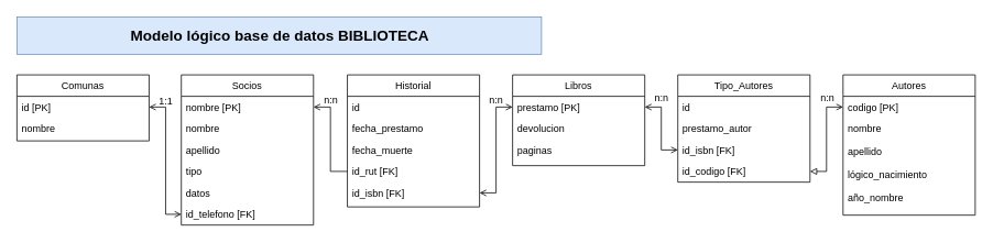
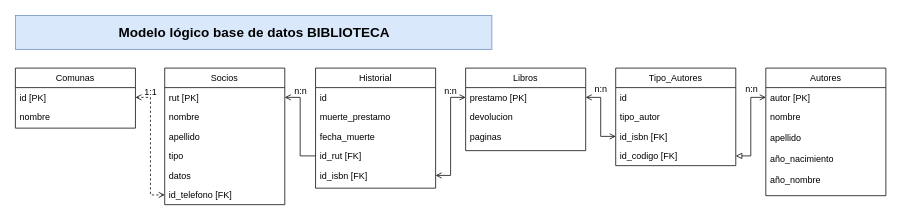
  <mxCell id="0" />
  <mxCell id="1" parent="0" />
  <mxCell id="2" value="Socios" style="swimlane;fontStyle=0;align=center;verticalAlign=top;childLayout=stackLayout;horizontal=1;startSize=26;horizontalStack=0;resizeParent=1;resizeLast=0;collapsible=1;marginBottom=0;rounded=0;shadow=0;strokeWidth=1;" parent="1" vertex="1"><mxGeometry x="219" y="90" width="160" height="182" as="geometry"><mxRectangle x="230" y="140" width="160" height="26" as="alternateBounds" /></mxGeometry></mxCell>
- <mxCell id="3" value="nombre [PK]" style="text;align=left;verticalAlign=top;spacingLeft=4;spacingRight=4;overflow=hidden;rotatable=0;points=[[0,0.5],[1,0.5]];portConstraint=eastwest;" parent="2" vertex="1"><mxGeometry y="26" width="160" height="26" as="geometry" /></mxCell>
+ <mxCell id="3" value="rut [PK]" style="text;align=left;verticalAlign=top;spacingLeft=4;spacingRight=4;overflow=hidden;rotatable=0;points=[[0,0.5],[1,0.5]];portConstraint=eastwest;" parent="2" vertex="1"><mxGeometry y="26" width="160" height="26" as="geometry" /></mxCell>
  <mxCell id="4" value="nombre" style="text;align=left;verticalAlign=top;spacingLeft=4;spacingRight=4;overflow=hidden;rotatable=0;points=[[0,0.5],[1,0.5]];portConstraint=eastwest;rounded=0;shadow=0;html=0;" parent="2" vertex="1"><mxGeometry y="52" width="160" height="26" as="geometry" /></mxCell>
  <mxCell id="5" value="apellido" style="text;align=left;verticalAlign=top;spacingLeft=4;spacingRight=4;overflow=hidden;rotatable=0;points=[[0,0.5],[1,0.5]];portConstraint=eastwest;rounded=0;shadow=0;html=0;" parent="2" vertex="1"><mxGeometry y="78" width="160" height="26" as="geometry" /></mxCell>
  <mxCell id="6" value="tipo" style="text;align=left;verticalAlign=top;spacingLeft=4;spacingRight=4;overflow=hidden;rotatable=0;points=[[0,0.5],[1,0.5]];portConstraint=eastwest;rounded=0;shadow=0;html=0;" parent="2" vertex="1"><mxGeometry y="104" width="160" height="26" as="geometry" /></mxCell>
  <mxCell id="7" value="datos" style="text;align=left;verticalAlign=top;spacingLeft=4;spacingRight=4;overflow=hidden;rotatable=0;points=[[0,0.5],[1,0.5]];portConstraint=eastwest;rounded=0;shadow=0;html=0;" parent="2" vertex="1"><mxGeometry y="130" width="160" height="26" as="geometry" /></mxCell>
  <mxCell id="8" value="id_telefono [FK]" style="text;align=left;verticalAlign=top;spacingLeft=4;spacingRight=4;overflow=hidden;rotatable=0;points=[[0,0.5],[1,0.5]];portConstraint=eastwest;rounded=0;shadow=0;html=0;" parent="2" vertex="1"><mxGeometry y="156" width="160" height="26" as="geometry" /></mxCell>
  <mxCell id="9" value="Comunas" style="swimlane;fontStyle=0;align=center;verticalAlign=top;childLayout=stackLayout;horizontal=1;startSize=26;horizontalStack=0;resizeParent=1;resizeLast=0;collapsible=1;marginBottom=0;rounded=0;shadow=0;strokeWidth=1;" parent="1" vertex="1"><mxGeometry x="20" y="90" width="160" height="80" as="geometry"><mxRectangle x="550" y="140" width="160" height="26" as="alternateBounds" /></mxGeometry></mxCell>
  <mxCell id="10" value="id [PK]" style="text;align=left;verticalAlign=top;spacingLeft=4;spacingRight=4;overflow=hidden;rotatable=0;points=[[0,0.5],[1,0.5]];portConstraint=eastwest;" parent="9" vertex="1"><mxGeometry y="26" width="160" height="26" as="geometry" /></mxCell>
  <mxCell id="11" value="nombre" style="text;align=left;verticalAlign=top;spacingLeft=4;spacingRight=4;overflow=hidden;rotatable=0;points=[[0,0.5],[1,0.5]];portConstraint=eastwest;rounded=0;shadow=0;html=0;" parent="9" vertex="1"><mxGeometry y="52" width="160" height="28" as="geometry" /></mxCell>
- <mxCell id="12" value="" style="endArrow=open;shadow=0;strokeWidth=1;rounded=0;endFill=1;edgeStyle=elbowEdgeStyle;startArrow=open;startFill=0;entryX=1;entryY=0.5;entryDx=0;entryDy=0;" parent="1" source="8" target="10" edge="1"><mxGeometry x="0.5" y="41" relative="1" as="geometry"><mxPoint x="360" y="162" as="sourcePoint" /><mxPoint x="190" y="140" as="targetPoint" /><mxPoint x="-40" y="32" as="offset" /><Array as="points"><mxPoint x="200" y="200" /></Array></mxGeometry></mxCell>
+ <mxCell id="12" value="" style="endArrow=open;shadow=0;strokeWidth=1;rounded=0;endFill=1;edgeStyle=elbowEdgeStyle;startArrow=open;startFill=0;entryX=1;entryY=0.5;entryDx=0;entryDy=0;dashed=1;" parent="1" source="8" target="10" edge="1"><mxGeometry x="0.5" y="41" relative="1" as="geometry"><mxPoint x="360" y="162" as="sourcePoint" /><mxPoint x="190" y="140" as="targetPoint" /><mxPoint x="-40" y="32" as="offset" /><Array as="points"><mxPoint x="200" y="200" /></Array></mxGeometry></mxCell>
  <mxCell id="13" value="1:1" style="text;html=1;resizable=0;points=[];;align=center;verticalAlign=middle;labelBackgroundColor=none;rounded=0;shadow=0;strokeWidth=1;fontSize=12;" parent="12" vertex="1" connectable="0"><mxGeometry x="0.5" y="49" relative="1" as="geometry"><mxPoint x="48" y="-30" as="offset" /></mxGeometry></mxCell>
  <mxCell id="14" value="" style="edgeStyle=orthogonalEdgeStyle;rounded=0;orthogonalLoop=1;jettySize=auto;html=1;exitX=1;exitY=0.5;exitDx=0;exitDy=0;endArrow=open;endFill=0;startArrow=open;startFill=0;" edge="1" parent="1" source="16" target="37"><mxGeometry relative="1" as="geometry" /></mxCell>
  <mxCell id="15" value="Libros" style="swimlane;fontStyle=0;align=center;verticalAlign=top;childLayout=stackLayout;horizontal=1;startSize=26;horizontalStack=0;resizeParent=1;resizeLast=0;collapsible=1;marginBottom=0;rounded=0;shadow=0;strokeWidth=1;" parent="1" vertex="1"><mxGeometry x="620" y="90" width="160" height="110" as="geometry"><mxRectangle x="230" y="140" width="160" height="26" as="alternateBounds" /></mxGeometry></mxCell>
  <mxCell id="16" value="prestamo [PK]" style="text;align=left;verticalAlign=top;spacingLeft=4;spacingRight=4;overflow=hidden;rotatable=0;points=[[0,0.5],[1,0.5]];portConstraint=eastwest;" parent="15" vertex="1"><mxGeometry y="26" width="160" height="26" as="geometry" /></mxCell>
  <mxCell id="17" value="devolucion" style="text;align=left;verticalAlign=top;spacingLeft=4;spacingRight=4;overflow=hidden;rotatable=0;points=[[0,0.5],[1,0.5]];portConstraint=eastwest;rounded=0;shadow=0;html=0;" parent="15" vertex="1"><mxGeometry y="52" width="160" height="26" as="geometry" /></mxCell>
  <mxCell id="18" value="paginas" style="text;align=left;verticalAlign=top;spacingLeft=4;spacingRight=4;overflow=hidden;rotatable=0;points=[[0,0.5],[1,0.5]];portConstraint=eastwest;rounded=0;shadow=0;html=0;" parent="15" vertex="1"><mxGeometry y="78" width="160" height="26" as="geometry" /></mxCell>
  <mxCell id="19" value="Autores" style="swimlane;fontStyle=0;align=center;verticalAlign=top;childLayout=stackLayout;horizontal=1;startSize=26;horizontalStack=0;resizeParent=1;resizeLast=0;collapsible=1;marginBottom=0;rounded=0;shadow=0;strokeWidth=1;" parent="1" vertex="1"><mxGeometry x="1020" y="90" width="160" height="170" as="geometry"><mxRectangle x="550" y="140" width="160" height="26" as="alternateBounds" /></mxGeometry></mxCell>
- <mxCell id="20" value="codigo [PK]" style="text;align=left;verticalAlign=top;spacingLeft=4;spacingRight=4;overflow=hidden;rotatable=0;points=[[0,0.5],[1,0.5]];portConstraint=eastwest;" parent="19" vertex="1"><mxGeometry y="26" width="160" height="26" as="geometry" /></mxCell>
+ <mxCell id="20" value="autor [PK]" style="text;align=left;verticalAlign=top;spacingLeft=4;spacingRight=4;overflow=hidden;rotatable=0;points=[[0,0.5],[1,0.5]];portConstraint=eastwest;" parent="19" vertex="1"><mxGeometry y="26" width="160" height="26" as="geometry" /></mxCell>
  <mxCell id="21" value="nombre" style="text;align=left;verticalAlign=top;spacingLeft=4;spacingRight=4;overflow=hidden;rotatable=0;points=[[0,0.5],[1,0.5]];portConstraint=eastwest;rounded=0;shadow=0;html=0;" parent="19" vertex="1"><mxGeometry y="52" width="160" height="28" as="geometry" /></mxCell>
  <mxCell id="22" value="apellido" style="text;align=left;verticalAlign=top;spacingLeft=4;spacingRight=4;overflow=hidden;rotatable=0;points=[[0,0.5],[1,0.5]];portConstraint=eastwest;rounded=0;shadow=0;html=0;" parent="19" vertex="1"><mxGeometry y="80" width="160" height="28" as="geometry" /></mxCell>
- <mxCell id="23" value="lógico_nacimiento" style="text;align=left;verticalAlign=top;spacingLeft=4;spacingRight=4;overflow=hidden;rotatable=0;points=[[0,0.5],[1,0.5]];portConstraint=eastwest;rounded=0;shadow=0;html=0;" parent="19" vertex="1"><mxGeometry y="108" width="160" height="28" as="geometry" /></mxCell>
+ <mxCell id="23" value="año_nacimiento" style="text;align=left;verticalAlign=top;spacingLeft=4;spacingRight=4;overflow=hidden;rotatable=0;points=[[0,0.5],[1,0.5]];portConstraint=eastwest;rounded=0;shadow=0;html=0;" parent="19" vertex="1"><mxGeometry y="108" width="160" height="28" as="geometry" /></mxCell>
  <mxCell id="24" value="año_nombre" style="text;align=left;verticalAlign=top;spacingLeft=4;spacingRight=4;overflow=hidden;rotatable=0;points=[[0,0.5],[1,0.5]];portConstraint=eastwest;rounded=0;shadow=0;html=0;" parent="19" vertex="1"><mxGeometry y="136" width="160" height="28" as="geometry" /></mxCell>
  <mxCell id="25" value="Historial" style="swimlane;fontStyle=0;align=center;verticalAlign=top;childLayout=stackLayout;horizontal=1;startSize=26;horizontalStack=0;resizeParent=1;resizeLast=0;collapsible=1;marginBottom=0;rounded=0;shadow=0;strokeWidth=1;" parent="1" vertex="1"><mxGeometry x="420" y="90" width="160" height="160" as="geometry"><mxRectangle x="230" y="140" width="160" height="26" as="alternateBounds" /></mxGeometry></mxCell>
  <mxCell id="26" value="id" style="text;align=left;verticalAlign=top;spacingLeft=4;spacingRight=4;overflow=hidden;rotatable=0;points=[[0,0.5],[1,0.5]];portConstraint=eastwest;" parent="25" vertex="1"><mxGeometry y="26" width="160" height="26" as="geometry" /></mxCell>
- <mxCell id="27" value="fecha_prestamo" style="text;align=left;verticalAlign=top;spacingLeft=4;spacingRight=4;overflow=hidden;rotatable=0;points=[[0,0.5],[1,0.5]];portConstraint=eastwest;rounded=0;shadow=0;html=0;" parent="25" vertex="1"><mxGeometry y="52" width="160" height="26" as="geometry" /></mxCell>
+ <mxCell id="27" value="muerte_prestamo" style="text;align=left;verticalAlign=top;spacingLeft=4;spacingRight=4;overflow=hidden;rotatable=0;points=[[0,0.5],[1,0.5]];portConstraint=eastwest;rounded=0;shadow=0;html=0;" parent="25" vertex="1"><mxGeometry y="52" width="160" height="26" as="geometry" /></mxCell>
  <mxCell id="28" value="fecha_muerte" style="text;align=left;verticalAlign=top;spacingLeft=4;spacingRight=4;overflow=hidden;rotatable=0;points=[[0,0.5],[1,0.5]];portConstraint=eastwest;rounded=0;shadow=0;html=0;" parent="25" vertex="1"><mxGeometry y="78" width="160" height="26" as="geometry" /></mxCell>
  <mxCell id="29" value="id_rut [FK]" style="text;align=left;verticalAlign=top;spacingLeft=4;spacingRight=4;overflow=hidden;rotatable=0;points=[[0,0.5],[1,0.5]];portConstraint=eastwest;rounded=0;shadow=0;html=0;" parent="25" vertex="1"><mxGeometry y="104" width="160" height="26" as="geometry" /></mxCell>
  <mxCell id="30" value="id_isbn [FK]" style="text;align=left;verticalAlign=top;spacingLeft=4;spacingRight=4;overflow=hidden;rotatable=0;points=[[0,0.5],[1,0.5]];portConstraint=eastwest;rounded=0;shadow=0;html=0;" parent="25" vertex="1"><mxGeometry y="130" width="160" height="26" as="geometry" /></mxCell>
  <mxCell id="31" value="" style="edgeStyle=orthogonalEdgeStyle;rounded=0;orthogonalLoop=1;jettySize=auto;html=1;startArrow=open;startFill=0;endArrow=none;endFill=0;entryX=0;entryY=0.5;entryDx=0;entryDy=0;" parent="1" source="3" target="29" edge="1"><mxGeometry relative="1" as="geometry" /></mxCell>
  <mxCell id="32" value="" style="edgeStyle=orthogonalEdgeStyle;rounded=0;orthogonalLoop=1;jettySize=auto;html=1;startArrow=open;startFill=0;endArrow=open;endFill=0;exitX=1;exitY=0.5;exitDx=0;exitDy=0;entryX=0;entryY=0.5;entryDx=0;entryDy=0;" parent="1" source="30" target="16" edge="1"><mxGeometry relative="1" as="geometry" /></mxCell>
  <mxCell id="33" value="n:n" style="text;html=1;resizable=0;autosize=1;align=center;verticalAlign=middle;points=[];fillColor=none;strokeColor=none;rounded=0;" parent="1" vertex="1"><mxGeometry x="785" y="108" width="30" height="20" as="geometry" /></mxCell>
  <mxCell id="34" value="Tipo_Autores" style="swimlane;fontStyle=0;align=center;verticalAlign=top;childLayout=stackLayout;horizontal=1;startSize=26;horizontalStack=0;resizeParent=1;resizeLast=0;collapsible=1;marginBottom=0;rounded=0;shadow=0;strokeWidth=1;" vertex="1" parent="1"><mxGeometry x="820" y="90" width="160" height="130" as="geometry"><mxRectangle x="230" y="140" width="160" height="26" as="alternateBounds" /></mxGeometry></mxCell>
  <mxCell id="35" value="id" style="text;align=left;verticalAlign=top;spacingLeft=4;spacingRight=4;overflow=hidden;rotatable=0;points=[[0,0.5],[1,0.5]];portConstraint=eastwest;" vertex="1" parent="34"><mxGeometry y="26" width="160" height="26" as="geometry" /></mxCell>
- <mxCell id="36" value="prestamo_autor" style="text;align=left;verticalAlign=top;spacingLeft=4;spacingRight=4;overflow=hidden;rotatable=0;points=[[0,0.5],[1,0.5]];portConstraint=eastwest;rounded=0;shadow=0;html=0;" vertex="1" parent="34"><mxGeometry y="52" width="160" height="26" as="geometry" /></mxCell>
+ <mxCell id="36" value="tipo_autor" style="text;align=left;verticalAlign=top;spacingLeft=4;spacingRight=4;overflow=hidden;rotatable=0;points=[[0,0.5],[1,0.5]];portConstraint=eastwest;rounded=0;shadow=0;html=0;" vertex="1" parent="34"><mxGeometry y="52" width="160" height="26" as="geometry" /></mxCell>
  <mxCell id="37" value="id_isbn [FK]" style="text;align=left;verticalAlign=top;spacingLeft=4;spacingRight=4;overflow=hidden;rotatable=0;points=[[0,0.5],[1,0.5]];portConstraint=eastwest;rounded=0;shadow=0;html=0;" vertex="1" parent="34"><mxGeometry y="78" width="160" height="26" as="geometry" /></mxCell>
  <mxCell id="38" value="id_codigo [FK]" style="text;align=left;verticalAlign=top;spacingLeft=4;spacingRight=4;overflow=hidden;rotatable=0;points=[[0,0.5],[1,0.5]];portConstraint=eastwest;rounded=0;shadow=0;html=0;" vertex="1" parent="34"><mxGeometry y="104" width="160" height="26" as="geometry" /></mxCell>
  <mxCell id="39" value="" style="edgeStyle=orthogonalEdgeStyle;rounded=0;orthogonalLoop=1;jettySize=auto;html=1;startArrow=open;startFill=0;endArrow=block;endFill=0;" edge="1" parent="1" source="20" target="38"><mxGeometry relative="1" as="geometry" /></mxCell>
  <mxCell id="40" value="n:n" style="text;html=1;resizable=0;autosize=1;align=center;verticalAlign=middle;points=[];fillColor=none;strokeColor=none;rounded=0;" vertex="1" parent="1"><mxGeometry x="986" y="108" width="30" height="20" as="geometry" /></mxCell>
  <mxCell id="41" value="n:n" style="text;html=1;resizable=0;autosize=1;align=center;verticalAlign=middle;points=[];fillColor=none;strokeColor=none;rounded=0;" vertex="1" parent="1"><mxGeometry x="585" y="111" width="30" height="20" as="geometry" /></mxCell>
  <mxCell id="42" value="n:n" style="text;html=1;resizable=0;autosize=1;align=center;verticalAlign=middle;points=[];fillColor=none;strokeColor=none;rounded=0;" vertex="1" parent="1"><mxGeometry x="385" y="111" width="30" height="20" as="geometry" /></mxCell>
  <mxCell id="43" value="Modelo lógico base de datos BIBLIOTECA" style="text;html=1;resizable=0;autosize=1;align=center;verticalAlign=middle;points=[];fillColor=#dae8fc;strokeColor=#6c8ebf;rounded=0;fontStyle=1;fontSize=18;" vertex="1" parent="1"><mxGeometry x="20" y="20" width="635" height="45" as="geometry" /></mxCell>
